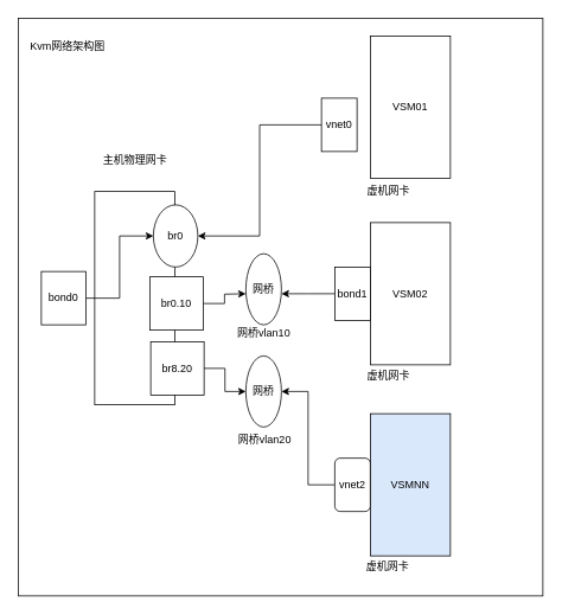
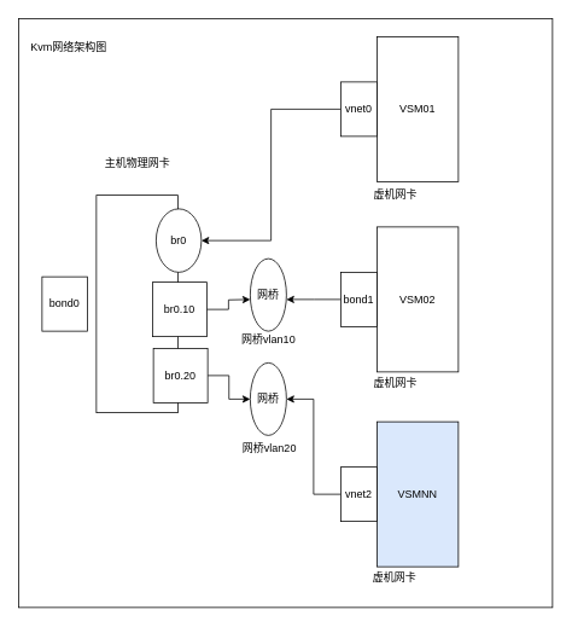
  <mxCell id="0" />
  <mxCell id="1" parent="0" />
  <mxCell id="2" value="" style="rounded=0;whiteSpace=wrap;html=1;" vertex="1" parent="1"><mxGeometry x="20" y="20" width="590" height="650" as="geometry" /></mxCell>
  <mxCell id="3" value="" style="rounded=0;whiteSpace=wrap;html=1;" vertex="1" parent="1"><mxGeometry x="106" y="215" width="90" height="240" as="geometry" /></mxCell>
- <mxCell id="4" value="" style="edgeStyle=orthogonalEdgeStyle;rounded=0;orthogonalLoop=1;jettySize=auto;html=1;entryX=0;entryY=0.5;entryDx=0;entryDy=0;" edge="1" parent="1" source="5" target="28"><mxGeometry relative="1" as="geometry"><mxPoint x="176" y="275" as="targetPoint" /></mxGeometry></mxCell>
  <mxCell id="5" value="bond0" style="rounded=0;whiteSpace=wrap;html=1;" vertex="1" parent="1"><mxGeometry x="46" y="305" width="50" height="60" as="geometry" /></mxCell>
  <mxCell id="6" value="VSM02" style="rounded=0;whiteSpace=wrap;html=1;" vertex="1" parent="1"><mxGeometry x="416" y="250" width="90" height="160" as="geometry" /></mxCell>
  <mxCell id="7" style="edgeStyle=orthogonalEdgeStyle;rounded=0;orthogonalLoop=1;jettySize=auto;html=1;exitX=0;exitY=0.5;exitDx=0;exitDy=0;entryX=1;entryY=0.5;entryDx=0;entryDy=0;" edge="1" parent="1" source="8"><mxGeometry relative="1" as="geometry"><mxPoint x="316" y="330" as="targetPoint" /></mxGeometry></mxCell>
  <mxCell id="8" value="bond1" style="rounded=0;whiteSpace=wrap;html=1;" vertex="1" parent="1"><mxGeometry x="376" y="300" width="40" height="60" as="geometry" /></mxCell>
  <mxCell id="9" value="VSM01" style="rounded=0;whiteSpace=wrap;html=1;" vertex="1" parent="1"><mxGeometry x="416" y="40" width="90" height="160" as="geometry" /></mxCell>
  <mxCell id="10" style="edgeStyle=orthogonalEdgeStyle;rounded=0;orthogonalLoop=1;jettySize=auto;html=1;exitX=0;exitY=0.5;exitDx=0;exitDy=0;entryX=1;entryY=0.5;entryDx=0;entryDy=0;" edge="1" parent="1" source="11" target="28"><mxGeometry relative="1" as="geometry" /></mxCell>
- <mxCell id="11" value="vnet0" style="rounded=0;whiteSpace=wrap;html=1;" vertex="1" parent="1"><mxGeometry x="361" y="110" width="40" height="60" as="geometry" /></mxCell>
+ <mxCell id="11" value="vnet0" style="rounded=0;whiteSpace=wrap;html=1;" vertex="1" parent="1"><mxGeometry x="376" y="90" width="40" height="60" as="geometry" /></mxCell>
  <mxCell id="12" value="VSMNN" style="rounded=0;whiteSpace=wrap;html=1;fillColor=#dae8fc;" vertex="1" parent="1"><mxGeometry x="416" y="465" width="90" height="160" as="geometry" /></mxCell>
  <mxCell id="13" style="edgeStyle=orthogonalEdgeStyle;rounded=0;orthogonalLoop=1;jettySize=auto;html=1;exitX=0;exitY=0.5;exitDx=0;exitDy=0;entryX=1;entryY=0.5;entryDx=0;entryDy=0;" edge="1" parent="1" source="14" target="27"><mxGeometry relative="1" as="geometry" /></mxCell>
- <mxCell id="14" value="vnet2" style="whiteSpace=wrap;html=1;rounded=1;" vertex="1" parent="1"><mxGeometry x="376" y="515" width="40" height="60" as="geometry" /></mxCell>
+ <mxCell id="14" value="vnet2" style="rounded=0;whiteSpace=wrap;html=1;" vertex="1" parent="1"><mxGeometry x="376" y="515" width="40" height="60" as="geometry" /></mxCell>
  <mxCell id="15" value="" style="edgeStyle=orthogonalEdgeStyle;rounded=0;orthogonalLoop=1;jettySize=auto;html=1;" edge="1" parent="1" source="16"><mxGeometry relative="1" as="geometry"><mxPoint x="276" y="330" as="targetPoint" /></mxGeometry></mxCell>
  <mxCell id="16" value="br0.10" style="rounded=0;whiteSpace=wrap;html=1;" vertex="1" parent="1"><mxGeometry x="168" y="311" width="60" height="60" as="geometry" /></mxCell>
  <mxCell id="17" style="edgeStyle=orthogonalEdgeStyle;rounded=0;orthogonalLoop=1;jettySize=auto;html=1;exitX=1;exitY=0.5;exitDx=0;exitDy=0;entryX=0;entryY=0.5;entryDx=0;entryDy=0;" edge="1" parent="1" source="18" target="27"><mxGeometry relative="1" as="geometry" /></mxCell>
- <mxCell id="18" value="br8.20" style="rounded=0;whiteSpace=wrap;html=1;" vertex="1" parent="1"><mxGeometry x="169" y="384" width="60" height="60" as="geometry" /></mxCell>
+ <mxCell id="18" value="br0.20" style="rounded=0;whiteSpace=wrap;html=1;" vertex="1" parent="1"><mxGeometry x="169" y="384" width="60" height="60" as="geometry" /></mxCell>
  <mxCell id="19" value="主机物理网卡" style="text;html=1;align=center;verticalAlign=middle;resizable=0;points=[];autosize=1;strokeColor=none;fillColor=none;" vertex="1" parent="1"><mxGeometry x="101" y="165" width="100" height="30" as="geometry" /></mxCell>
  <mxCell id="20" value="网桥vlan10" style="text;html=1;align=center;verticalAlign=middle;resizable=0;points=[];autosize=1;strokeColor=none;fillColor=none;" vertex="1" parent="1"><mxGeometry x="256" y="360" width="80" height="30" as="geometry" /></mxCell>
  <mxCell id="21" value="网桥vlan20" style="text;html=1;align=center;verticalAlign=middle;resizable=0;points=[];autosize=1;strokeColor=none;fillColor=none;" vertex="1" parent="1"><mxGeometry x="257" y="480" width="80" height="30" as="geometry" /></mxCell>
  <mxCell id="22" value="虚机网卡" style="text;html=1;align=center;verticalAlign=middle;resizable=0;points=[];autosize=1;strokeColor=none;fillColor=none;" vertex="1" parent="1"><mxGeometry x="401" y="200" width="70" height="30" as="geometry" /></mxCell>
  <mxCell id="23" value="虚机网卡" style="text;html=1;align=center;verticalAlign=middle;resizable=0;points=[];autosize=1;strokeColor=none;fillColor=none;" vertex="1" parent="1"><mxGeometry x="401" y="407" width="70" height="30" as="geometry" /></mxCell>
  <mxCell id="24" value="虚机网卡" style="text;html=1;align=center;verticalAlign=middle;resizable=0;points=[];autosize=1;strokeColor=none;fillColor=none;" vertex="1" parent="1"><mxGeometry x="400" y="622" width="70" height="30" as="geometry" /></mxCell>
  <mxCell id="25" value="Kvm网络架构图" style="text;html=1;align=center;verticalAlign=middle;resizable=0;points=[];autosize=1;strokeColor=none;fillColor=none;" vertex="1" parent="1"><mxGeometry x="20" y="37" width="110" height="30" as="geometry" /></mxCell>
  <mxCell id="26" value="网桥" style="ellipse;whiteSpace=wrap;html=1;" vertex="1" parent="1"><mxGeometry x="276" y="285" width="40" height="80" as="geometry" /></mxCell>
  <mxCell id="27" value="网桥" style="ellipse;whiteSpace=wrap;html=1;" vertex="1" parent="1"><mxGeometry x="276" y="400" width="40" height="80" as="geometry" /></mxCell>
  <mxCell id="28" value="br0" style="ellipse;whiteSpace=wrap;html=1;" vertex="1" parent="1"><mxGeometry x="172" y="230" width="50" height="70" as="geometry" /></mxCell>
